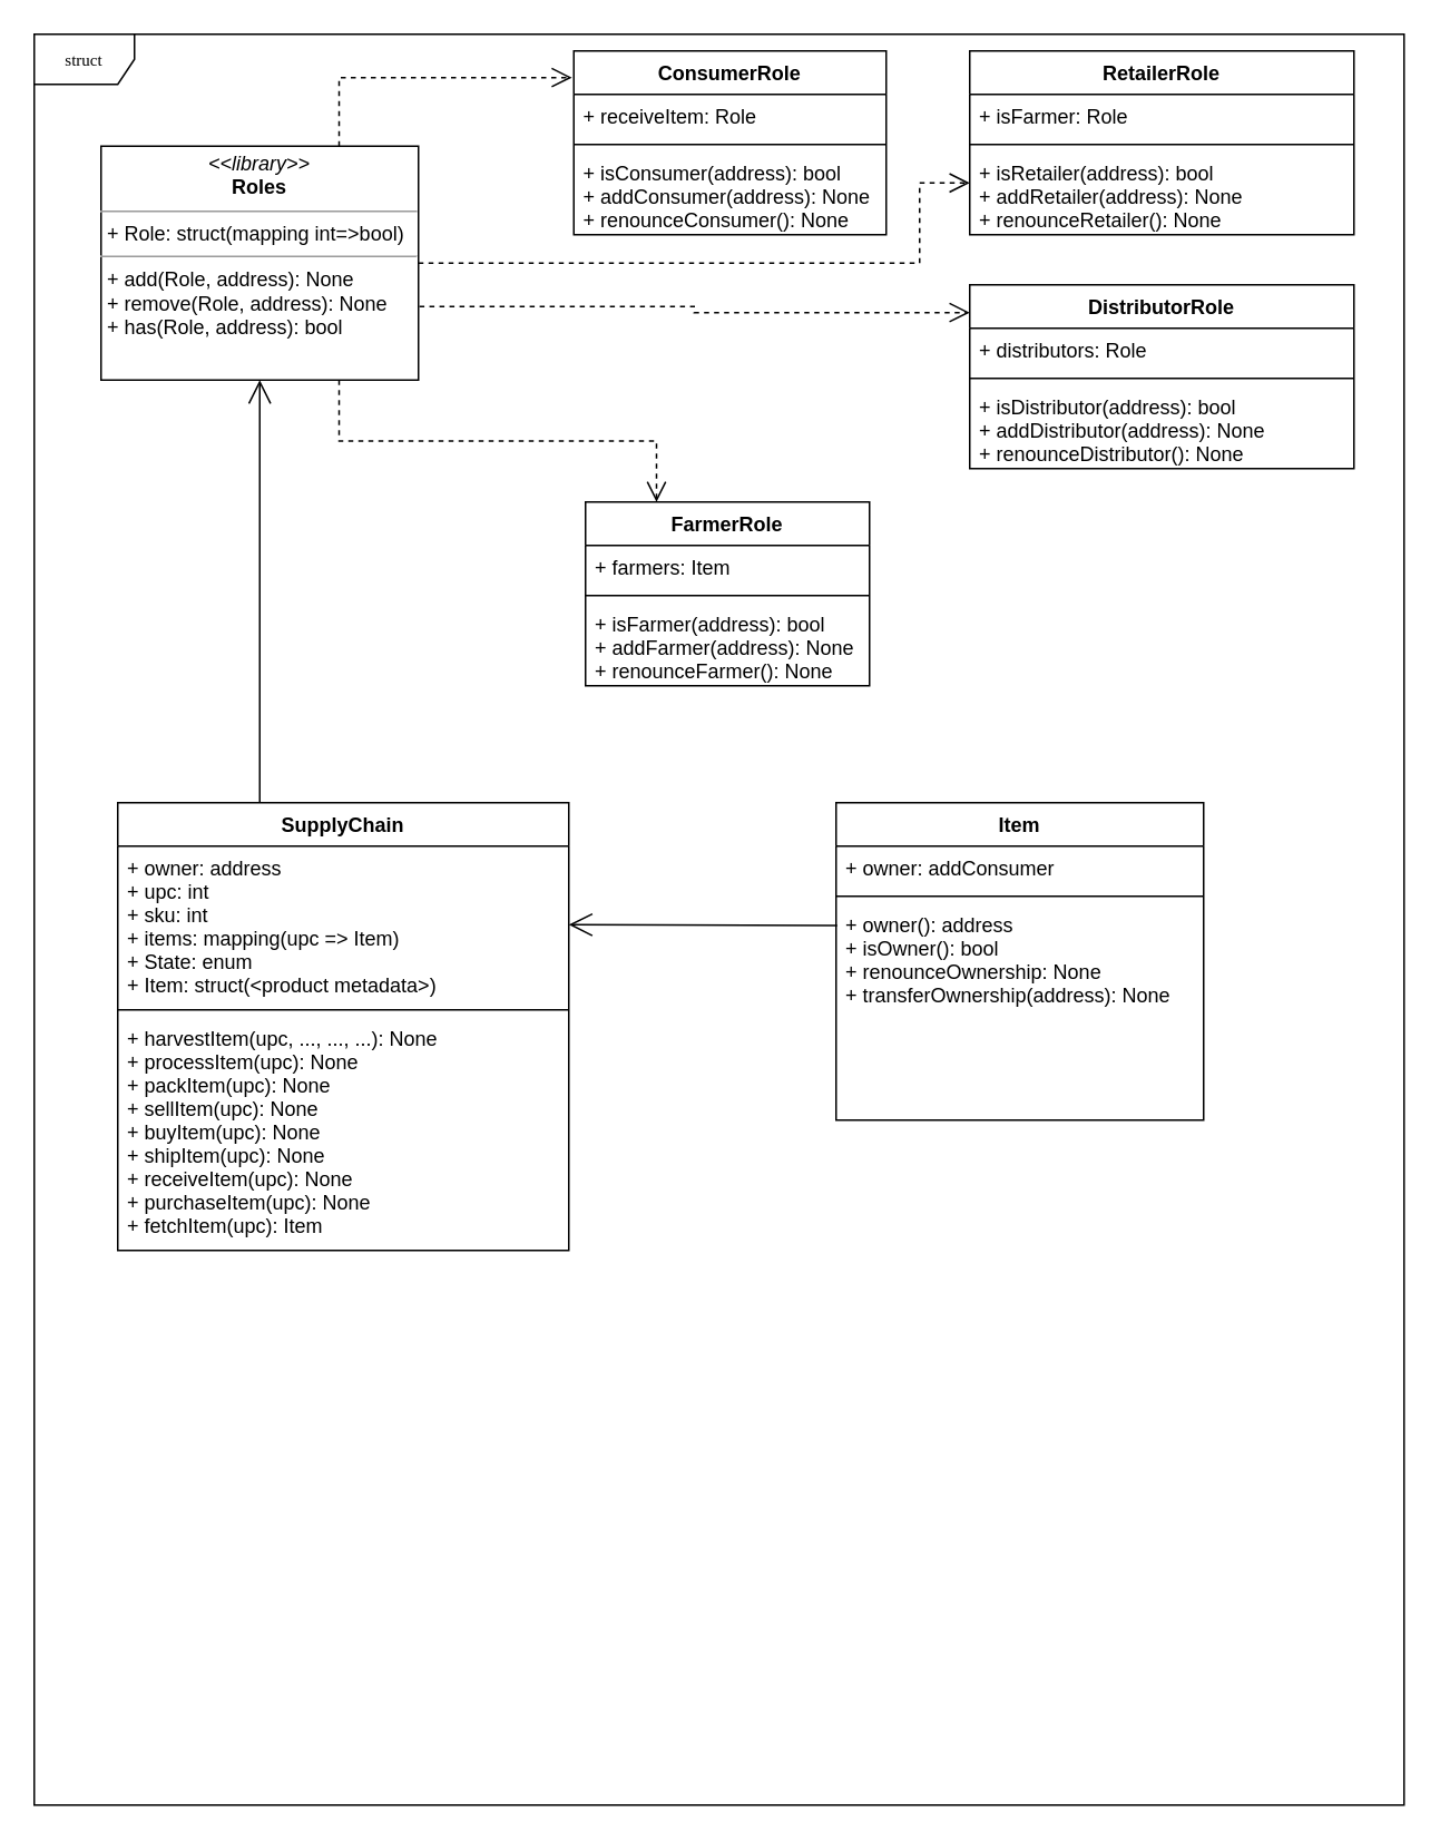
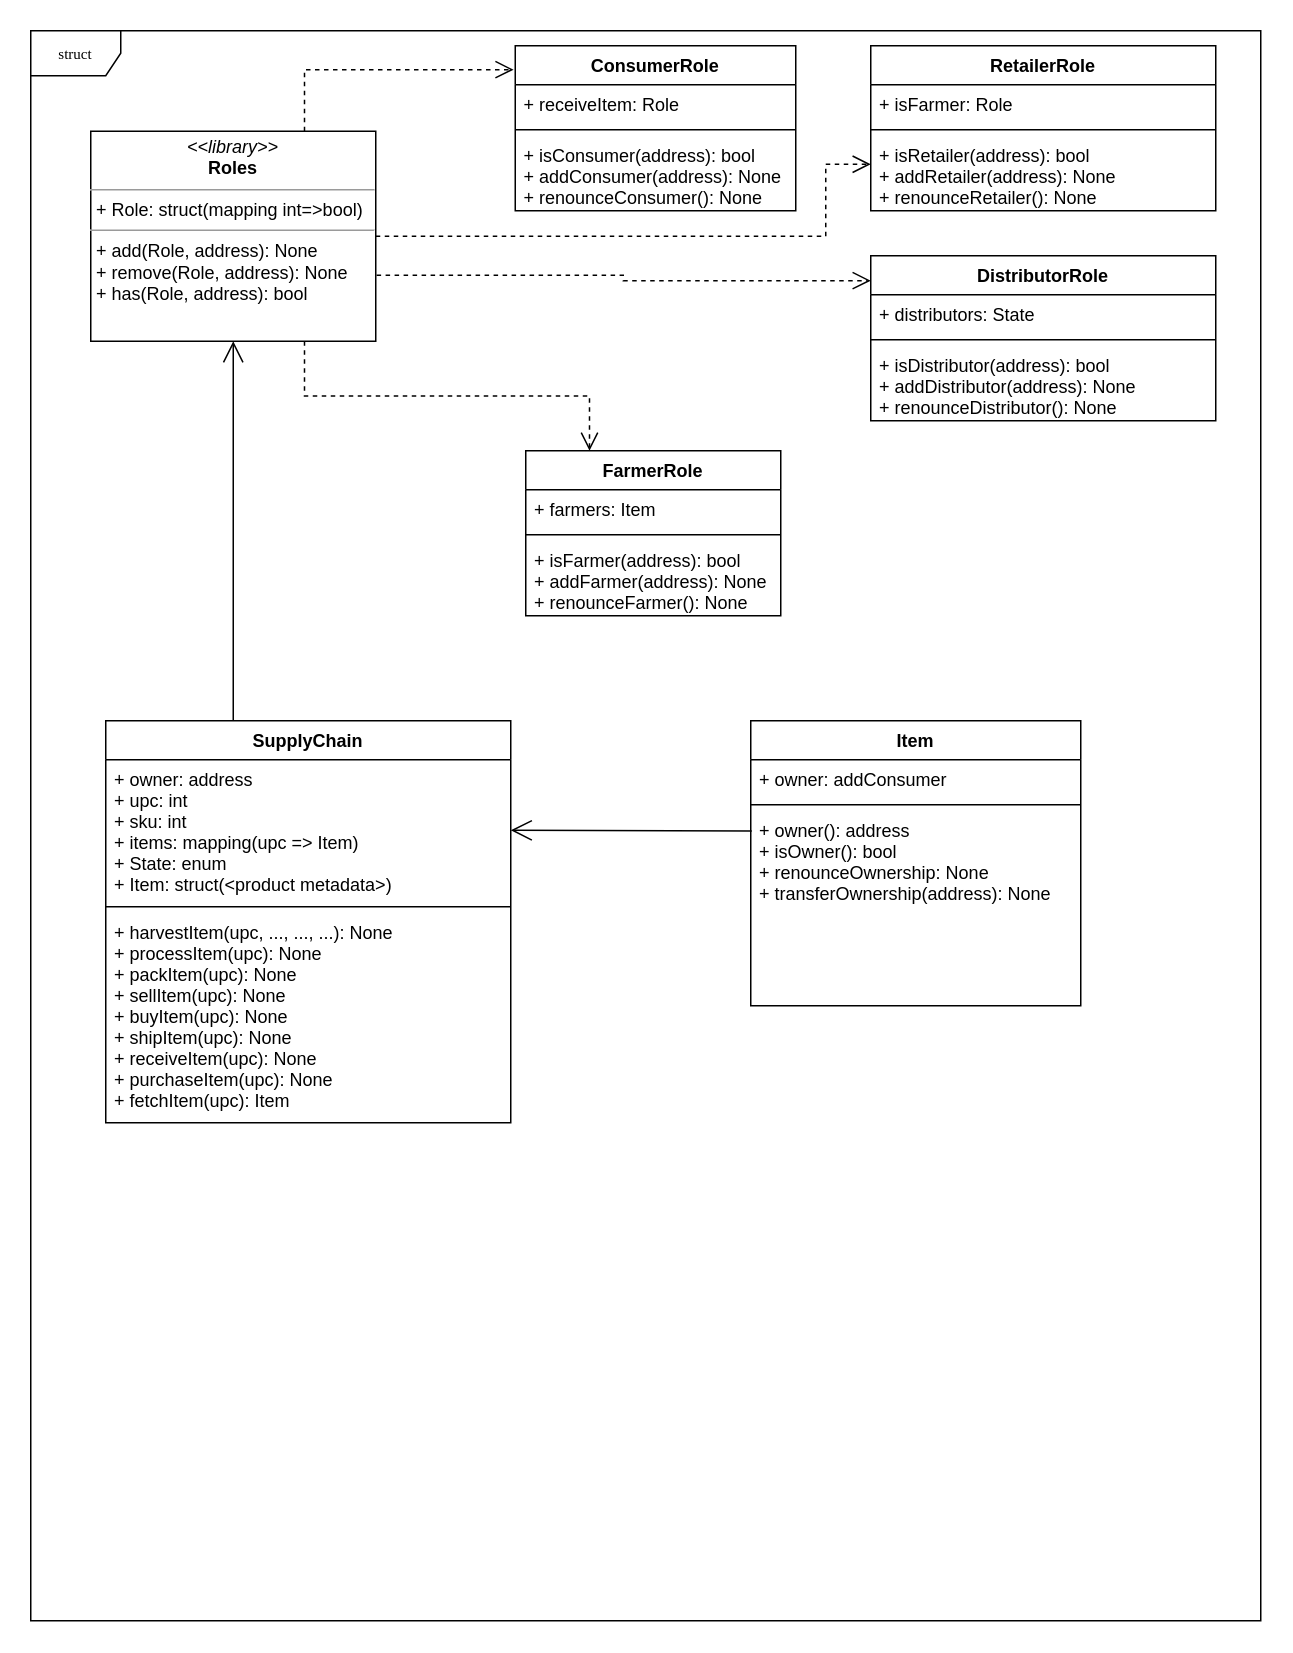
  <mxCell id="0" />
  <mxCell id="1" parent="0" />
  <mxCell id="2" value="struct" style="shape=umlFrame;whiteSpace=wrap;html=1;rounded=0;shadow=0;comic=0;labelBackgroundColor=none;strokeWidth=1;fontFamily=Verdana;fontSize=10;align=center;" parent="1" vertex="1"><mxGeometry x="20" y="20" width="820" height="1060" as="geometry" /></mxCell>
  <mxCell id="3" style="edgeStyle=orthogonalEdgeStyle;rounded=0;html=1;labelBackgroundColor=none;startFill=0;endArrow=open;endFill=0;endSize=10;fontFamily=Verdana;fontSize=10;dashed=1;exitX=0.75;exitY=0;exitDx=0;exitDy=0;entryX=-0.006;entryY=0.145;entryDx=0;entryDy=0;entryPerimeter=0;" parent="1" source="5" target="12" edge="1"><mxGeometry relative="1" as="geometry"><mxPoint x="346.96" y="50.02" as="targetPoint" /></mxGeometry></mxCell>
  <mxCell id="4" style="edgeStyle=orthogonalEdgeStyle;rounded=0;html=1;exitX=1;exitY=0.5;dashed=1;labelBackgroundColor=none;startFill=0;endArrow=open;endFill=0;endSize=10;fontFamily=Verdana;fontSize=10;exitDx=0;exitDy=0;entryX=0;entryY=0.5;entryDx=0;entryDy=0;" parent="1" source="5" edge="1"><mxGeometry relative="1" as="geometry"><Array as="points"><mxPoint x="550" y="157" /><mxPoint x="550" y="109" /></Array><mxPoint x="580" y="109" as="targetPoint" /></mxGeometry></mxCell>
  <mxCell id="5" value="&lt;p style=&quot;margin: 0px ; margin-top: 4px ; text-align: center&quot;&gt;&lt;i&gt;&amp;lt;&amp;lt;library&amp;gt;&amp;gt;&lt;/i&gt;&lt;br&gt;&lt;b&gt;Roles&lt;/b&gt;&lt;/p&gt;&lt;hr size=&quot;1&quot;&gt;&lt;p style=&quot;margin: 0px ; margin-left: 4px&quot;&gt;+ Role: struct(mapping int=&amp;gt;bool)&lt;br&gt;&lt;/p&gt;&lt;hr size=&quot;1&quot;&gt;&lt;p style=&quot;margin: 0px ; margin-left: 4px&quot;&gt;+ add(Role, address): None&lt;br&gt;+ remove(Role, address): None&lt;/p&gt;&lt;p style=&quot;margin: 0px ; margin-left: 4px&quot;&gt;+ has(Role, address): bool&lt;/p&gt;" style="verticalAlign=top;align=left;overflow=fill;fontSize=12;fontFamily=Helvetica;html=1;rounded=0;shadow=0;comic=0;labelBackgroundColor=none;strokeWidth=1" parent="1" vertex="1"><mxGeometry x="60" y="87" width="190" height="140" as="geometry" /></mxCell>
  <mxCell id="6" style="edgeStyle=orthogonalEdgeStyle;rounded=0;html=1;exitX=1.003;exitY=0.686;dashed=1;labelBackgroundColor=none;startFill=0;endArrow=open;endFill=0;endSize=10;fontFamily=Verdana;fontSize=10;exitDx=0;exitDy=0;exitPerimeter=0;entryX=0;entryY=0.151;entryDx=0;entryDy=0;entryPerimeter=0;" edge="1" parent="1" source="5" target="20"><mxGeometry relative="1" as="geometry"><Array as="points" /><mxPoint x="260" y="167" as="sourcePoint" /><mxPoint x="580" y="249" as="targetPoint" /></mxGeometry></mxCell>
  <mxCell id="7" style="edgeStyle=orthogonalEdgeStyle;rounded=0;html=1;labelBackgroundColor=none;startFill=0;endArrow=open;endFill=0;endSize=10;fontFamily=Verdana;fontSize=10;dashed=1;exitX=0.75;exitY=1;exitDx=0;exitDy=0;entryX=0.25;entryY=0;entryDx=0;entryDy=0;" edge="1" parent="1" source="5" target="8"><mxGeometry relative="1" as="geometry"><mxPoint x="212.5" y="97" as="sourcePoint" /><mxPoint x="350" y="329" as="targetPoint" /></mxGeometry></mxCell>
  <mxCell id="8" value="FarmerRole" style="swimlane;fontStyle=1;align=center;verticalAlign=top;childLayout=stackLayout;horizontal=1;startSize=26;horizontalStack=0;resizeParent=1;resizeParentMax=0;resizeLast=0;collapsible=1;marginBottom=0;fillColor=none;" vertex="1" parent="1"><mxGeometry x="350" y="300" width="170" height="110" as="geometry" /></mxCell>
  <mxCell id="9" value="+ farmers: Item" style="text;strokeColor=none;fillColor=none;align=left;verticalAlign=top;spacingLeft=4;spacingRight=4;overflow=hidden;rotatable=0;points=[[0,0.5],[1,0.5]];portConstraint=eastwest;" vertex="1" parent="8"><mxGeometry y="26" width="170" height="26" as="geometry" /></mxCell>
  <mxCell id="10" value="" style="line;strokeWidth=1;fillColor=none;align=left;verticalAlign=middle;spacingTop=-1;spacingLeft=3;spacingRight=3;rotatable=0;labelPosition=right;points=[];portConstraint=eastwest;" vertex="1" parent="8"><mxGeometry y="52" width="170" height="8" as="geometry" /></mxCell>
  <mxCell id="11" value="+ isFarmer(address): bool&#10;+ addFarmer(address): None&#10;+ renounceFarmer(): None" style="text;strokeColor=none;fillColor=none;align=left;verticalAlign=top;spacingLeft=4;spacingRight=4;overflow=hidden;rotatable=0;points=[[0,0.5],[1,0.5]];portConstraint=eastwest;" vertex="1" parent="8"><mxGeometry y="60" width="170" height="50" as="geometry" /></mxCell>
  <mxCell id="12" value="ConsumerRole" style="swimlane;fontStyle=1;align=center;verticalAlign=top;childLayout=stackLayout;horizontal=1;startSize=26;horizontalStack=0;resizeParent=1;resizeParentMax=0;resizeLast=0;collapsible=1;marginBottom=0;fillColor=none;" vertex="1" parent="1"><mxGeometry x="343" y="30" width="187" height="110" as="geometry" /></mxCell>
  <mxCell id="13" value="+ receiveItem: Role" style="text;strokeColor=none;fillColor=none;align=left;verticalAlign=top;spacingLeft=4;spacingRight=4;overflow=hidden;rotatable=0;points=[[0,0.5],[1,0.5]];portConstraint=eastwest;" vertex="1" parent="12"><mxGeometry y="26" width="187" height="26" as="geometry" /></mxCell>
  <mxCell id="14" value="" style="line;strokeWidth=1;fillColor=none;align=left;verticalAlign=middle;spacingTop=-1;spacingLeft=3;spacingRight=3;rotatable=0;labelPosition=right;points=[];portConstraint=eastwest;" vertex="1" parent="12"><mxGeometry y="52" width="187" height="8" as="geometry" /></mxCell>
  <mxCell id="15" value="+ isConsumer(address): bool&#10;+ addConsumer(address): None&#10;+ renounceConsumer(): None" style="text;strokeColor=none;fillColor=none;align=left;verticalAlign=top;spacingLeft=4;spacingRight=4;overflow=hidden;rotatable=0;points=[[0,0.5],[1,0.5]];portConstraint=eastwest;" vertex="1" parent="12"><mxGeometry y="60" width="187" height="50" as="geometry" /></mxCell>
  <mxCell id="16" value="RetailerRole" style="swimlane;fontStyle=1;align=center;verticalAlign=top;childLayout=stackLayout;horizontal=1;startSize=26;horizontalStack=0;resizeParent=1;resizeParentMax=0;resizeLast=0;collapsible=1;marginBottom=0;fillColor=none;" vertex="1" parent="1"><mxGeometry x="580" y="30" width="230" height="110" as="geometry" /></mxCell>
  <mxCell id="17" value="+ isFarmer: Role" style="text;strokeColor=none;fillColor=none;align=left;verticalAlign=top;spacingLeft=4;spacingRight=4;overflow=hidden;rotatable=0;points=[[0,0.5],[1,0.5]];portConstraint=eastwest;" vertex="1" parent="16"><mxGeometry y="26" width="230" height="26" as="geometry" /></mxCell>
  <mxCell id="18" value="" style="line;strokeWidth=1;fillColor=none;align=left;verticalAlign=middle;spacingTop=-1;spacingLeft=3;spacingRight=3;rotatable=0;labelPosition=right;points=[];portConstraint=eastwest;" vertex="1" parent="16"><mxGeometry y="52" width="230" height="8" as="geometry" /></mxCell>
  <mxCell id="19" value="+ isRetailer(address): bool&#10;+ addRetailer(address): None&#10;+ renounceRetailer(): None" style="text;strokeColor=none;fillColor=none;align=left;verticalAlign=top;spacingLeft=4;spacingRight=4;overflow=hidden;rotatable=0;points=[[0,0.5],[1,0.5]];portConstraint=eastwest;" vertex="1" parent="16"><mxGeometry y="60" width="230" height="50" as="geometry" /></mxCell>
  <mxCell id="20" value="DistributorRole" style="swimlane;fontStyle=1;align=center;verticalAlign=top;childLayout=stackLayout;horizontal=1;startSize=26;horizontalStack=0;resizeParent=1;resizeParentMax=0;resizeLast=0;collapsible=1;marginBottom=0;fillColor=none;" vertex="1" parent="1"><mxGeometry x="580" y="170" width="230" height="110" as="geometry" /></mxCell>
- <mxCell id="21" value="+ distributors: Role" style="text;strokeColor=none;fillColor=none;align=left;verticalAlign=top;spacingLeft=4;spacingRight=4;overflow=hidden;rotatable=0;points=[[0,0.5],[1,0.5]];portConstraint=eastwest;" vertex="1" parent="20"><mxGeometry y="26" width="230" height="26" as="geometry" /></mxCell>
+ <mxCell id="21" value="+ distributors: State" style="text;strokeColor=none;fillColor=none;align=left;verticalAlign=top;spacingLeft=4;spacingRight=4;overflow=hidden;rotatable=0;points=[[0,0.5],[1,0.5]];portConstraint=eastwest;" vertex="1" parent="20"><mxGeometry y="26" width="230" height="26" as="geometry" /></mxCell>
  <mxCell id="22" value="" style="line;strokeWidth=1;fillColor=none;align=left;verticalAlign=middle;spacingTop=-1;spacingLeft=3;spacingRight=3;rotatable=0;labelPosition=right;points=[];portConstraint=eastwest;" vertex="1" parent="20"><mxGeometry y="52" width="230" height="8" as="geometry" /></mxCell>
  <mxCell id="23" value="+ isDistributor(address): bool&#10;+ addDistributor(address): None&#10;+ renounceDistributor(): None" style="text;strokeColor=none;fillColor=none;align=left;verticalAlign=top;spacingLeft=4;spacingRight=4;overflow=hidden;rotatable=0;points=[[0,0.5],[1,0.5]];portConstraint=eastwest;" vertex="1" parent="20"><mxGeometry y="60" width="230" height="50" as="geometry" /></mxCell>
  <mxCell id="24" value="SupplyChain" style="swimlane;fontStyle=1;align=center;verticalAlign=top;childLayout=stackLayout;horizontal=1;startSize=26;horizontalStack=0;resizeParent=1;resizeParentMax=0;resizeLast=0;collapsible=1;marginBottom=0;fillColor=none;" vertex="1" parent="1"><mxGeometry x="70" y="480" width="270" height="268" as="geometry" /></mxCell>
  <mxCell id="25" value="+ owner: address&#10;+ upc: int&#10;+ sku: int&#10;+ items: mapping(upc =&gt; Item)&#10;+ State: enum&#10;+ Item: struct(&lt;product metadata&gt;)" style="text;strokeColor=none;fillColor=none;align=left;verticalAlign=top;spacingLeft=4;spacingRight=4;overflow=hidden;rotatable=0;points=[[0,0.5],[1,0.5]];portConstraint=eastwest;" vertex="1" parent="24"><mxGeometry y="26" width="270" height="94" as="geometry" /></mxCell>
  <mxCell id="26" value="" style="line;strokeWidth=1;fillColor=none;align=left;verticalAlign=middle;spacingTop=-1;spacingLeft=3;spacingRight=3;rotatable=0;labelPosition=right;points=[];portConstraint=eastwest;" vertex="1" parent="24"><mxGeometry y="120" width="270" height="8" as="geometry" /></mxCell>
  <mxCell id="27" value="+ harvestItem(upc, ..., ..., ...): None&#10;+ processItem(upc): None&#10;+ packItem(upc): None&#10;+ sellItem(upc): None&#10;+ buyItem(upc): None&#10;+ shipItem(upc): None&#10;+ receiveItem(upc): None&#10;+ purchaseItem(upc): None&#10;+ fetchItem(upc): Item" style="text;strokeColor=none;fillColor=none;align=left;verticalAlign=top;spacingLeft=4;spacingRight=4;overflow=hidden;rotatable=0;points=[[0,0.5],[1,0.5]];portConstraint=eastwest;" vertex="1" parent="24"><mxGeometry y="128" width="270" height="140" as="geometry" /></mxCell>
  <mxCell id="28" value="Item" style="swimlane;fontStyle=1;align=center;verticalAlign=top;childLayout=stackLayout;horizontal=1;startSize=26;horizontalStack=0;resizeParent=1;resizeParentMax=0;resizeLast=0;collapsible=1;marginBottom=0;fillColor=none;" vertex="1" parent="1"><mxGeometry x="500" y="480" width="220" height="190" as="geometry" /></mxCell>
  <mxCell id="29" value="+ owner: addConsumer" style="text;strokeColor=none;fillColor=none;align=left;verticalAlign=top;spacingLeft=4;spacingRight=4;overflow=hidden;rotatable=0;points=[[0,0.5],[1,0.5]];portConstraint=eastwest;" vertex="1" parent="28"><mxGeometry y="26" width="220" height="26" as="geometry" /></mxCell>
  <mxCell id="30" value="" style="line;strokeWidth=1;fillColor=none;align=left;verticalAlign=middle;spacingTop=-1;spacingLeft=3;spacingRight=3;rotatable=0;labelPosition=right;points=[];portConstraint=eastwest;" vertex="1" parent="28"><mxGeometry y="52" width="220" height="8" as="geometry" /></mxCell>
  <mxCell id="31" value="+ owner(): address&#10;+ isOwner(): bool&#10;+ renounceOwnership: None&#10;+ transferOwnership(address): None" style="text;strokeColor=none;fillColor=none;align=left;verticalAlign=top;spacingLeft=4;spacingRight=4;overflow=hidden;rotatable=0;points=[[0,0.5],[1,0.5]];portConstraint=eastwest;" vertex="1" parent="28"><mxGeometry y="60" width="220" height="130" as="geometry" /></mxCell>
  <mxCell id="32" value="" style="endArrow=open;endFill=1;endSize=12;html=1;entryX=0.5;entryY=1;entryDx=0;entryDy=0;" edge="1" parent="1" target="5"><mxGeometry width="160" relative="1" as="geometry"><mxPoint x="155" y="480" as="sourcePoint" /><mxPoint x="500" y="410" as="targetPoint" /></mxGeometry></mxCell>
  <mxCell id="33" value="" style="endArrow=open;endFill=1;endSize=12;html=1;entryX=1;entryY=0.5;entryDx=0;entryDy=0;exitX=0.003;exitY=0.104;exitDx=0;exitDy=0;exitPerimeter=0;" edge="1" parent="1" source="31" target="25"><mxGeometry width="160" relative="1" as="geometry"><mxPoint x="340" y="410" as="sourcePoint" /><mxPoint x="500" y="410" as="targetPoint" /></mxGeometry></mxCell>
